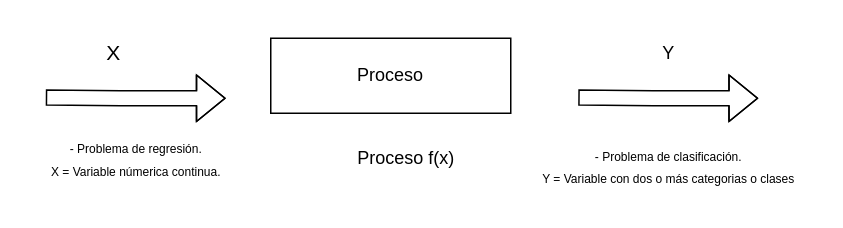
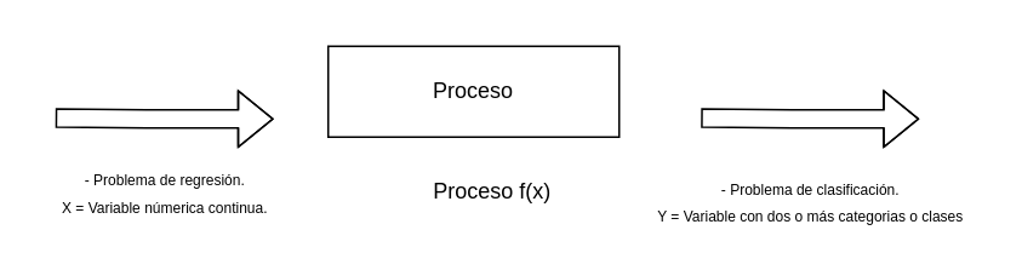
  <mxCell id="0" />
  <mxCell id="1" parent="0" />
  <mxCell id="2" value="" style="shape=flexArrow;endArrow=classic;html=1;rounded=0;" edge="1" parent="1"><mxGeometry width="50" height="50" relative="1" as="geometry"><mxPoint x="30" y="64.58" as="sourcePoint" /><mxPoint x="150" y="65" as="targetPoint" /><Array as="points"><mxPoint x="80" y="65" /></Array></mxGeometry></mxCell>
  <mxCell id="3" value="Proceso" style="rounded=0;whiteSpace=wrap;html=1;" vertex="1" parent="1"><mxGeometry x="180" y="25" width="160" height="50" as="geometry" /></mxCell>
- <mxCell id="4" value="&lt;font style=&quot;font-size: 14px;&quot;&gt;X&lt;/font&gt;" style="text;html=1;align=center;verticalAlign=middle;resizable=0;points=[];autosize=1;strokeColor=none;fillColor=none;" vertex="1" parent="1"><mxGeometry x="60" y="20" width="30" height="30" as="geometry" /></mxCell>
- <mxCell id="5" value="Y" style="text;html=1;align=center;verticalAlign=middle;resizable=0;points=[];autosize=1;strokeColor=none;fillColor=none;" vertex="1" parent="1"><mxGeometry x="430" y="20" width="30" height="30" as="geometry" /></mxCell>
  <mxCell id="6" value="Proceso f(x)" style="text;html=1;align=center;verticalAlign=middle;resizable=0;points=[];autosize=1;strokeColor=none;fillColor=none;" vertex="1" parent="1"><mxGeometry x="225" y="90" width="90" height="30" as="geometry" /></mxCell>
  <mxCell id="7" value="&lt;font style=&quot;font-size: 8px;&quot;&gt;- Problema de regresión.&lt;/font&gt;&lt;div&gt;&lt;font style=&quot;font-size: 8px;&quot;&gt;X = Variable númerica continua.&lt;/font&gt;&lt;/div&gt;" style="text;html=1;align=center;verticalAlign=middle;resizable=0;points=[];autosize=1;strokeColor=none;fillColor=none;" vertex="1" parent="1"><mxGeometry x="20" y="85" width="140" height="40" as="geometry" /></mxCell>
  <mxCell id="8" value="&lt;div style=&quot;&quot;&gt;&lt;span style=&quot;background-color: transparent; color: light-dark(rgb(0, 0, 0), rgb(255, 255, 255));&quot;&gt;&lt;font style=&quot;font-size: 8px;&quot;&gt;- Problema de clasificación.&lt;/font&gt;&lt;/span&gt;&lt;/div&gt;&lt;div style=&quot;&quot;&gt;&lt;font style=&quot;font-size: 8px;&quot;&gt;Y = Variable con dos o más categorias o clases&lt;/font&gt;&lt;/div&gt;" style="text;html=1;align=center;verticalAlign=middle;resizable=0;points=[];autosize=1;strokeColor=none;fillColor=none;" vertex="1" parent="1"><mxGeometry x="350" y="90" width="190" height="40" as="geometry" /></mxCell>
  <mxCell id="9" value="" style="shape=flexArrow;endArrow=classic;html=1;rounded=0;" edge="1" parent="1"><mxGeometry width="50" height="50" relative="1" as="geometry"><mxPoint x="385" y="64.58" as="sourcePoint" /><mxPoint x="505" y="65" as="targetPoint" /><Array as="points"><mxPoint x="385" y="64.58" /><mxPoint x="435" y="65" /></Array></mxGeometry></mxCell>
